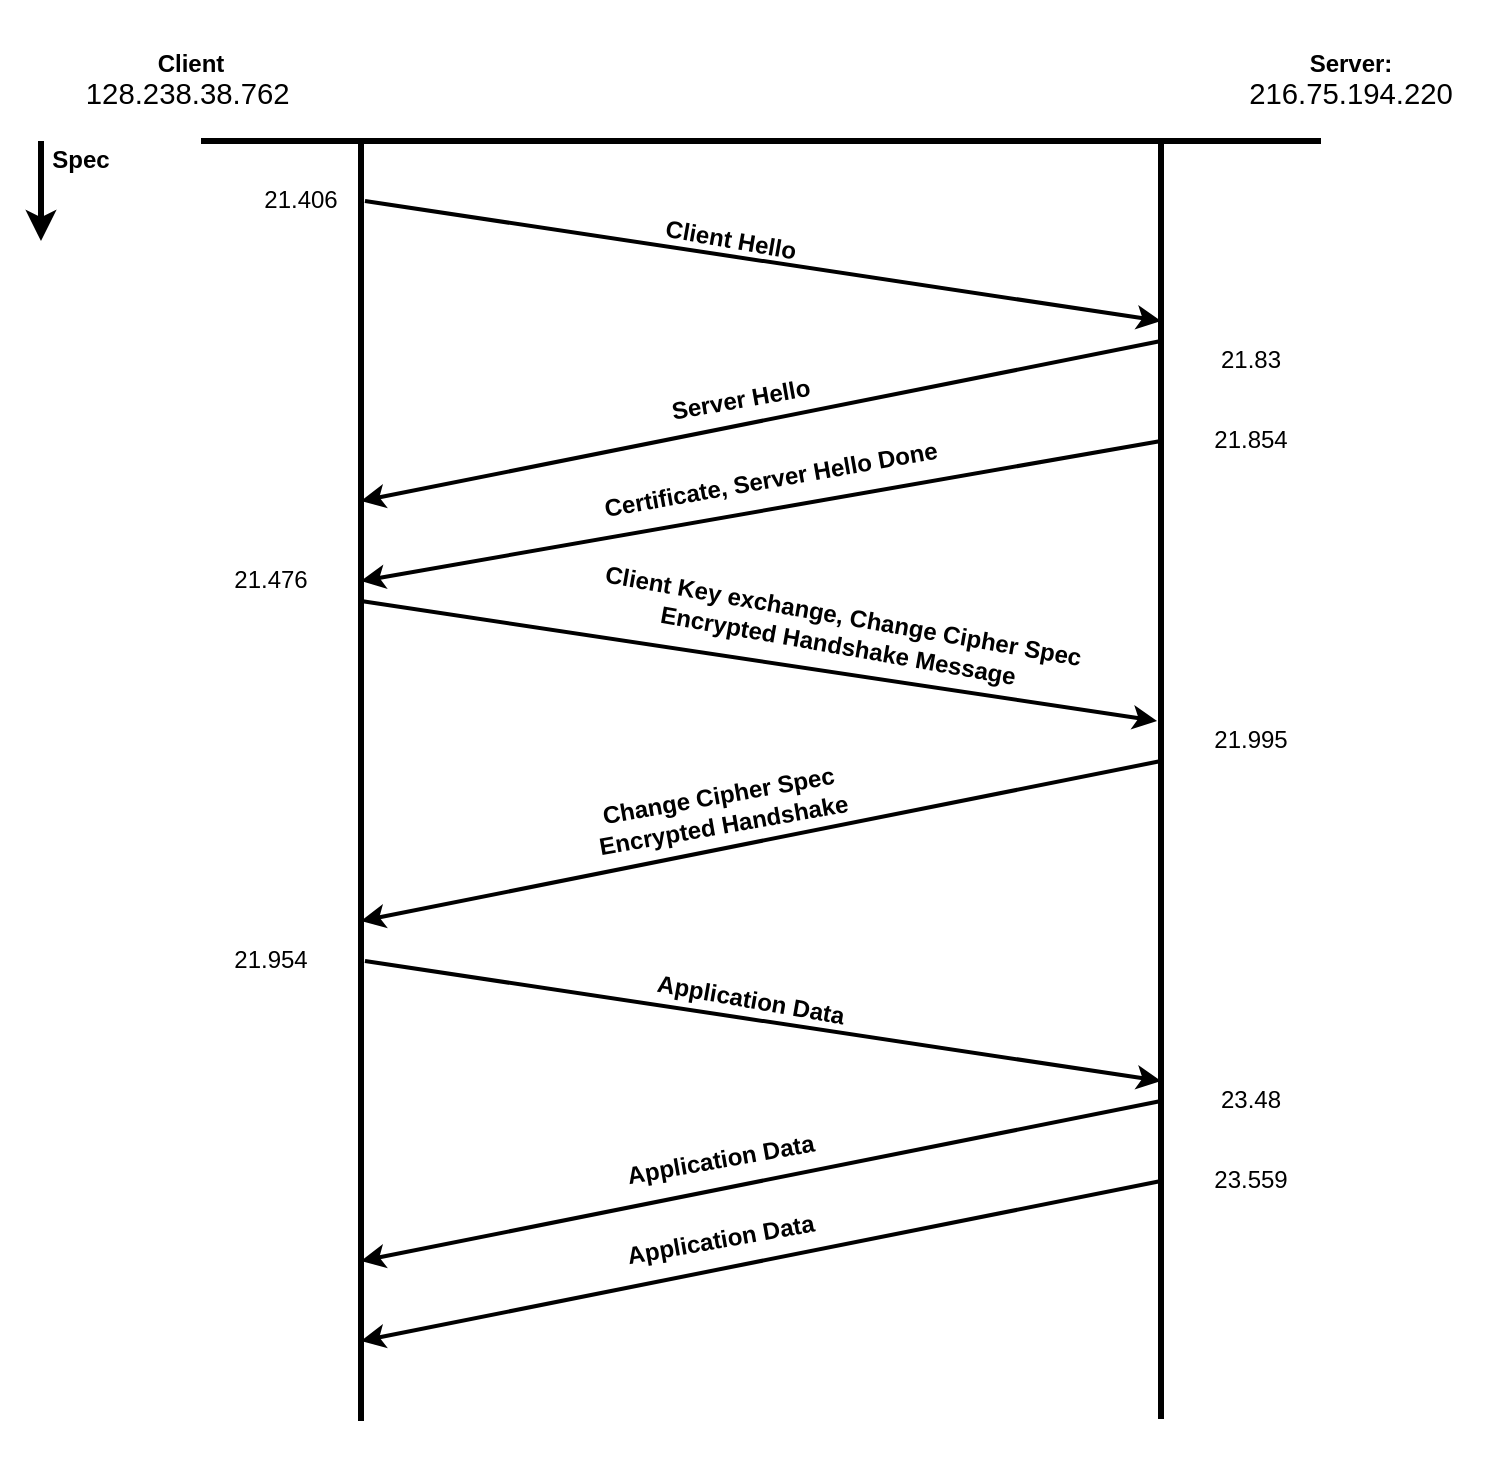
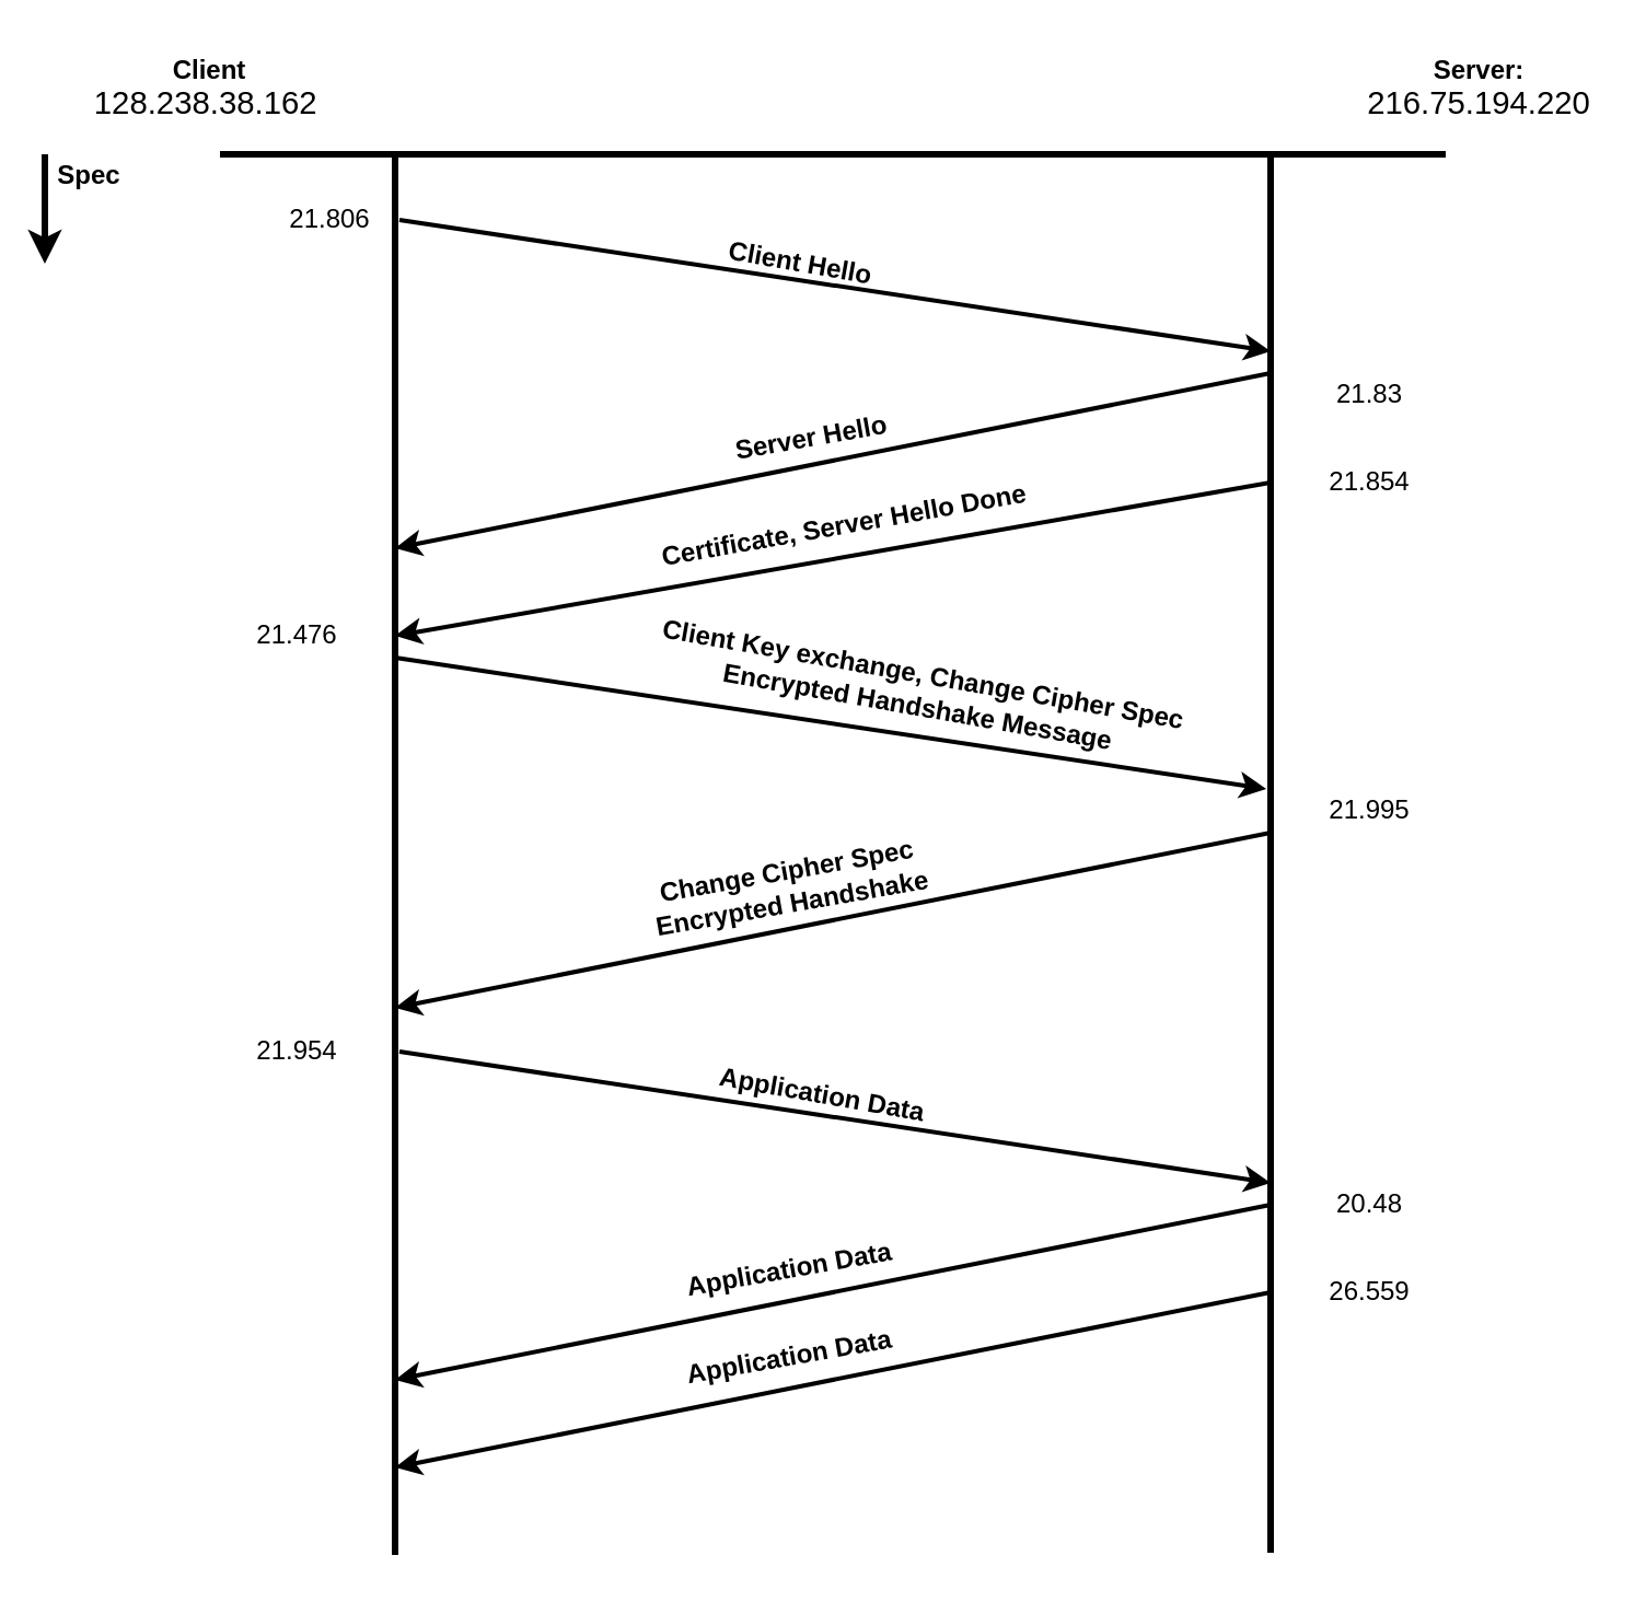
  <mxCell id="0" />
  <mxCell id="1" parent="0" />
  <mxCell id="2" value="" style="endArrow=none;html=1;rounded=0;strokeWidth=3;" edge="1" parent="1"><mxGeometry width="50" height="50" relative="1" as="geometry"><mxPoint x="100" y="70" as="sourcePoint" /><mxPoint x="660" y="70" as="targetPoint" /></mxGeometry></mxCell>
- <mxCell id="3" value="&lt;b&gt;Client &lt;br&gt;&lt;/b&gt;&lt;span style=&quot;font-size: 11.0pt ; line-height: 107% ; font-family: &amp;#34;calibri&amp;#34; , sans-serif&quot;&gt;128.238.38.762&lt;/span&gt;&lt;b&gt;&amp;nbsp;&lt;/b&gt;" style="text;html=1;align=center;verticalAlign=middle;resizable=0;points=[];autosize=1;strokeColor=none;fillColor=none;" vertex="1" parent="1"><mxGeometry x="40" y="20" width="110" height="40" as="geometry" /></mxCell>
+ <mxCell id="3" value="&lt;b&gt;Client &lt;br&gt;&lt;/b&gt;&lt;span style=&quot;font-size: 11.0pt ; line-height: 107% ; font-family: &amp;#34;calibri&amp;#34; , sans-serif&quot;&gt;128.238.38.162&lt;/span&gt;&lt;b&gt;&amp;nbsp;&lt;/b&gt;" style="text;html=1;align=center;verticalAlign=middle;resizable=0;points=[];autosize=1;strokeColor=none;fillColor=none;" vertex="1" parent="1"><mxGeometry x="40" y="20" width="110" height="40" as="geometry" /></mxCell>
  <mxCell id="4" value="&lt;b&gt;Server:&lt;br&gt;&lt;/b&gt;&lt;span style=&quot;font-size: 11.0pt ; line-height: 107% ; font-family: &amp;#34;calibri&amp;#34; , sans-serif&quot;&gt;216.75.194.220&lt;/span&gt;&lt;b&gt;&lt;br&gt;&lt;/b&gt;" style="text;html=1;align=center;verticalAlign=middle;resizable=0;points=[];autosize=1;strokeColor=none;fillColor=none;" vertex="1" parent="1"><mxGeometry x="620" y="20" width="110" height="40" as="geometry" /></mxCell>
  <mxCell id="5" value="" style="endArrow=classic;html=1;rounded=0;strokeWidth=3;" edge="1" parent="1"><mxGeometry width="50" height="50" relative="1" as="geometry"><mxPoint x="20" y="70" as="sourcePoint" /><mxPoint x="20" y="120" as="targetPoint" /></mxGeometry></mxCell>
  <mxCell id="6" value="Spec" style="text;html=1;align=center;verticalAlign=middle;resizable=0;points=[];autosize=1;strokeColor=none;fillColor=none;fontStyle=1" vertex="1" parent="1"><mxGeometry x="20" y="70" width="40" height="20" as="geometry" /></mxCell>
  <mxCell id="7" value="" style="endArrow=none;html=1;rounded=0;strokeWidth=3;" edge="1" parent="1"><mxGeometry width="50" height="50" relative="1" as="geometry"><mxPoint x="180" y="710" as="sourcePoint" /><mxPoint x="180" y="70" as="targetPoint" /></mxGeometry></mxCell>
  <mxCell id="8" value="" style="endArrow=none;html=1;rounded=0;strokeWidth=3;" edge="1" parent="1"><mxGeometry width="50" height="50" relative="1" as="geometry"><mxPoint x="580" y="709" as="sourcePoint" /><mxPoint x="580" y="69" as="targetPoint" /></mxGeometry></mxCell>
- <mxCell id="9" value="21.406" style="text;html=1;align=center;verticalAlign=middle;resizable=0;points=[];autosize=1;strokeColor=none;fillColor=none;" vertex="1" parent="1"><mxGeometry x="120" y="90" width="60" height="20" as="geometry" /></mxCell>
+ <mxCell id="9" value="21.806" style="text;html=1;align=center;verticalAlign=middle;resizable=0;points=[];autosize=1;strokeColor=none;fillColor=none;" vertex="1" parent="1"><mxGeometry x="120" y="90" width="60" height="20" as="geometry" /></mxCell>
  <mxCell id="10" value="21.83" style="text;html=1;align=center;verticalAlign=middle;resizable=0;points=[];autosize=1;strokeColor=none;fillColor=none;" vertex="1" parent="1"><mxGeometry x="590" y="170" width="70" height="20" as="geometry" /></mxCell>
  <mxCell id="11" value="" style="endArrow=classic;html=1;rounded=0;strokeWidth=2;exitX=1.033;exitY=0.5;exitDx=0;exitDy=0;exitPerimeter=0;" edge="1" parent="1" source="9"><mxGeometry width="50" height="50" relative="1" as="geometry"><mxPoint x="540" y="470" as="sourcePoint" /><mxPoint x="580" y="160" as="targetPoint" /></mxGeometry></mxCell>
  <mxCell id="12" value="&lt;b&gt;Client Hello&lt;/b&gt;" style="text;html=1;align=center;verticalAlign=middle;resizable=0;points=[];autosize=1;strokeColor=none;fillColor=none;rotation=10;" vertex="1" parent="1"><mxGeometry x="325" y="110" width="80" height="20" as="geometry" /></mxCell>
  <mxCell id="13" value="" style="endArrow=classic;html=1;rounded=0;strokeWidth=2;" edge="1" parent="1"><mxGeometry width="50" height="50" relative="1" as="geometry"><mxPoint x="580" y="170" as="sourcePoint" /><mxPoint x="180" y="250" as="targetPoint" /></mxGeometry></mxCell>
  <mxCell id="14" value="&lt;b&gt;Server Hello&lt;/b&gt;" style="text;html=1;align=center;verticalAlign=middle;resizable=0;points=[];autosize=1;strokeColor=none;fillColor=none;rotation=-10;" vertex="1" parent="1"><mxGeometry x="325" y="190" width="90" height="20" as="geometry" /></mxCell>
  <mxCell id="15" value="21.854" style="text;html=1;align=center;verticalAlign=middle;resizable=0;points=[];autosize=1;strokeColor=none;fillColor=none;" vertex="1" parent="1"><mxGeometry x="590" y="210" width="70" height="20" as="geometry" /></mxCell>
  <mxCell id="16" value="" style="endArrow=classic;html=1;rounded=0;strokeWidth=2;" edge="1" parent="1"><mxGeometry width="50" height="50" relative="1" as="geometry"><mxPoint x="580" y="220" as="sourcePoint" /><mxPoint x="180" y="290" as="targetPoint" /></mxGeometry></mxCell>
  <mxCell id="17" value="&lt;b&gt;Certificate, Server Hello Done&lt;/b&gt;" style="text;html=1;align=center;verticalAlign=middle;resizable=0;points=[];autosize=1;strokeColor=none;fillColor=none;rotation=-10;" vertex="1" parent="1"><mxGeometry x="295" y="230" width="180" height="20" as="geometry" /></mxCell>
  <mxCell id="18" value="" style="endArrow=classic;html=1;rounded=0;strokeWidth=2;exitX=1.033;exitY=0.5;exitDx=0;exitDy=0;exitPerimeter=0;" edge="1" parent="1"><mxGeometry width="50" height="50" relative="1" as="geometry"><mxPoint x="180" y="300" as="sourcePoint" /><mxPoint x="578.02" y="360" as="targetPoint" /></mxGeometry></mxCell>
  <mxCell id="19" value="21.476" style="text;html=1;align=center;verticalAlign=middle;resizable=0;points=[];autosize=1;strokeColor=none;fillColor=none;" vertex="1" parent="1"><mxGeometry x="100" y="280" width="70" height="20" as="geometry" /></mxCell>
  <mxCell id="20" value="&lt;b&gt;Client Key exchange, Change Cipher Spec&lt;br&gt;Encrypted Handshake Message&lt;/b&gt;" style="text;html=1;align=center;verticalAlign=middle;resizable=0;points=[];autosize=1;strokeColor=none;fillColor=none;rotation=10;" vertex="1" parent="1"><mxGeometry x="290" y="300" width="260" height="30" as="geometry" /></mxCell>
  <mxCell id="21" value="" style="endArrow=classic;html=1;rounded=0;strokeWidth=2;" edge="1" parent="1"><mxGeometry width="50" height="50" relative="1" as="geometry"><mxPoint x="580" y="380" as="sourcePoint" /><mxPoint x="180" y="460" as="targetPoint" /></mxGeometry></mxCell>
  <mxCell id="22" value="21.995" style="text;html=1;align=center;verticalAlign=middle;resizable=0;points=[];autosize=1;strokeColor=none;fillColor=none;" vertex="1" parent="1"><mxGeometry x="580" y="360" width="90" height="20" as="geometry" /></mxCell>
  <mxCell id="23" value="&lt;b&gt;Change Cipher Spec&lt;br&gt;Encrypted Handshake&lt;br&gt;&lt;/b&gt;" style="text;html=1;align=center;verticalAlign=middle;resizable=0;points=[];autosize=1;strokeColor=none;fillColor=none;rotation=-10;" vertex="1" parent="1"><mxGeometry x="290" y="390" width="140" height="30" as="geometry" /></mxCell>
  <mxCell id="24" value="" style="endArrow=classic;html=1;rounded=0;strokeWidth=2;exitX=1.033;exitY=0.5;exitDx=0;exitDy=0;exitPerimeter=0;" edge="1" parent="1"><mxGeometry width="50" height="50" relative="1" as="geometry"><mxPoint x="181.98" y="480" as="sourcePoint" /><mxPoint x="580" y="540" as="targetPoint" /></mxGeometry></mxCell>
  <mxCell id="25" value="21.954" style="text;html=1;align=center;verticalAlign=middle;resizable=0;points=[];autosize=1;strokeColor=none;fillColor=none;" vertex="1" parent="1"><mxGeometry x="100" y="470" width="70" height="20" as="geometry" /></mxCell>
  <mxCell id="26" value="&lt;b&gt;Application Data&lt;/b&gt;" style="text;html=1;align=center;verticalAlign=middle;resizable=0;points=[];autosize=1;strokeColor=none;fillColor=none;rotation=10;" vertex="1" parent="1"><mxGeometry x="320" y="490" width="110" height="20" as="geometry" /></mxCell>
- <mxCell id="27" value="23.48" style="text;html=1;align=center;verticalAlign=middle;resizable=0;points=[];autosize=1;strokeColor=none;fillColor=none;" vertex="1" parent="1"><mxGeometry x="590" y="540" width="70" height="20" as="geometry" /></mxCell>
+ <mxCell id="27" value="20.48" style="text;html=1;align=center;verticalAlign=middle;resizable=0;points=[];autosize=1;strokeColor=none;fillColor=none;" vertex="1" parent="1"><mxGeometry x="590" y="540" width="70" height="20" as="geometry" /></mxCell>
  <mxCell id="28" value="" style="endArrow=classic;html=1;rounded=0;strokeWidth=2;" edge="1" parent="1"><mxGeometry width="50" height="50" relative="1" as="geometry"><mxPoint x="580" y="550" as="sourcePoint" /><mxPoint x="180" y="630" as="targetPoint" /></mxGeometry></mxCell>
  <mxCell id="29" value="&lt;b&gt;Application Data&lt;/b&gt;" style="text;html=1;align=center;verticalAlign=middle;resizable=0;points=[];autosize=1;strokeColor=none;fillColor=none;rotation=-10;" vertex="1" parent="1"><mxGeometry x="305" y="570" width="110" height="20" as="geometry" /></mxCell>
  <mxCell id="30" value="" style="endArrow=classic;html=1;rounded=0;strokeWidth=2;" edge="1" parent="1"><mxGeometry width="50" height="50" relative="1" as="geometry"><mxPoint x="580" y="590" as="sourcePoint" /><mxPoint x="180" y="670" as="targetPoint" /></mxGeometry></mxCell>
  <mxCell id="31" value="&lt;b&gt;Application Data&lt;/b&gt;" style="text;html=1;align=center;verticalAlign=middle;resizable=0;points=[];autosize=1;strokeColor=none;fillColor=none;rotation=-10;" vertex="1" parent="1"><mxGeometry x="305" y="610" width="110" height="20" as="geometry" /></mxCell>
- <mxCell id="32" value="23.559" style="text;html=1;align=center;verticalAlign=middle;resizable=0;points=[];autosize=1;strokeColor=none;fillColor=none;" vertex="1" parent="1"><mxGeometry x="590" y="580" width="70" height="20" as="geometry" /></mxCell>
+ <mxCell id="32" value="26.559" style="text;html=1;align=center;verticalAlign=middle;resizable=0;points=[];autosize=1;strokeColor=none;fillColor=none;" vertex="1" parent="1"><mxGeometry x="590" y="580" width="70" height="20" as="geometry" /></mxCell>
